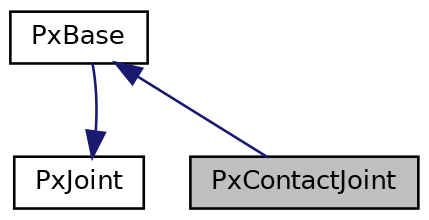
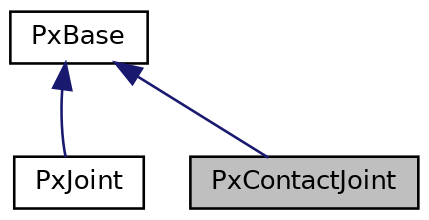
  digraph {
    node [color=black fillcolor=white fontname=Helvetica fontsize=10 shape=record style=filled]
    edge [color=midnightblue dir=back fontname=Helvetica fontsize=10 labelfontname=Helvetica labelfontsize=10 style=solid]
    n1 [fillcolor=grey75 fontcolor=black height=0.2 label=PxContactJoint width=0.4]
    n2 [height=0.2 label=PxJoint width=0.4]
    n3 [height=0.2 label=PxBase width=0.4]
    n3 -> n1
-   n2 -> n3
+   n3 -> n2
  }
